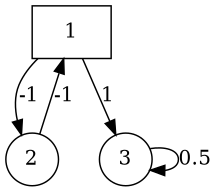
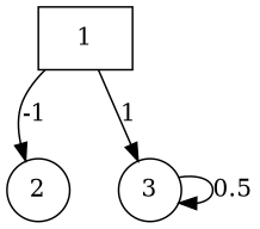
  digraph {
    node [shape=circle]
    1 [shape=rectangle]
    2
    3
    1 -> 2 [label=-1]
    1 -> 3 [label=1]
-   2 -> 1 [label=-1]
    3 -> 3 [label=0.5]
  }
